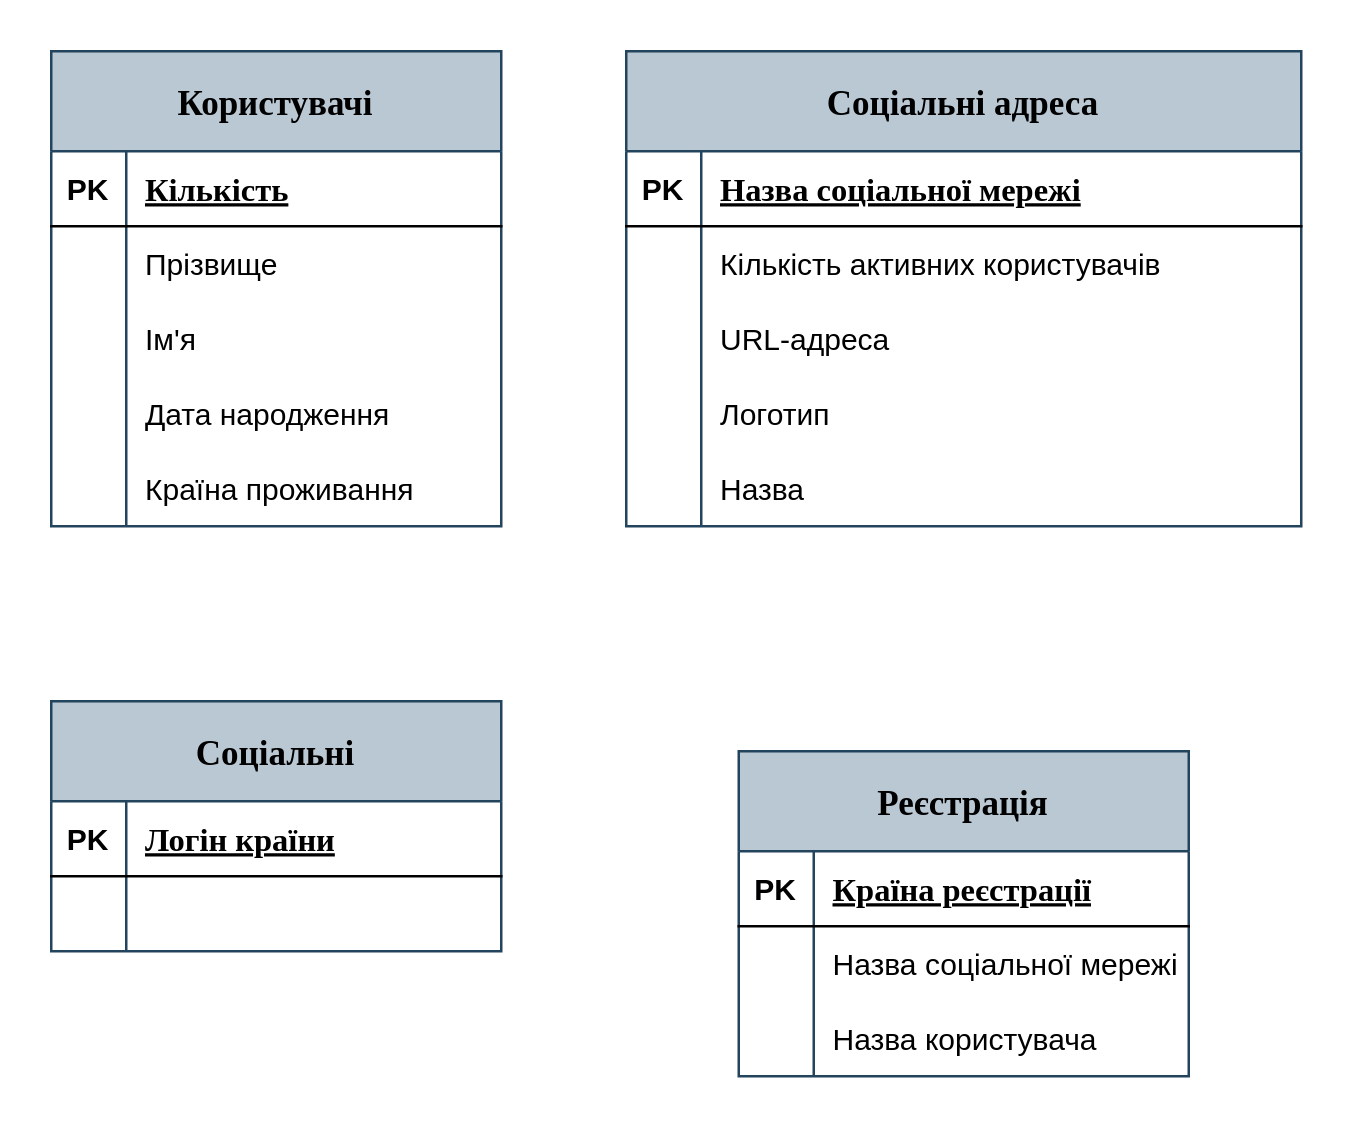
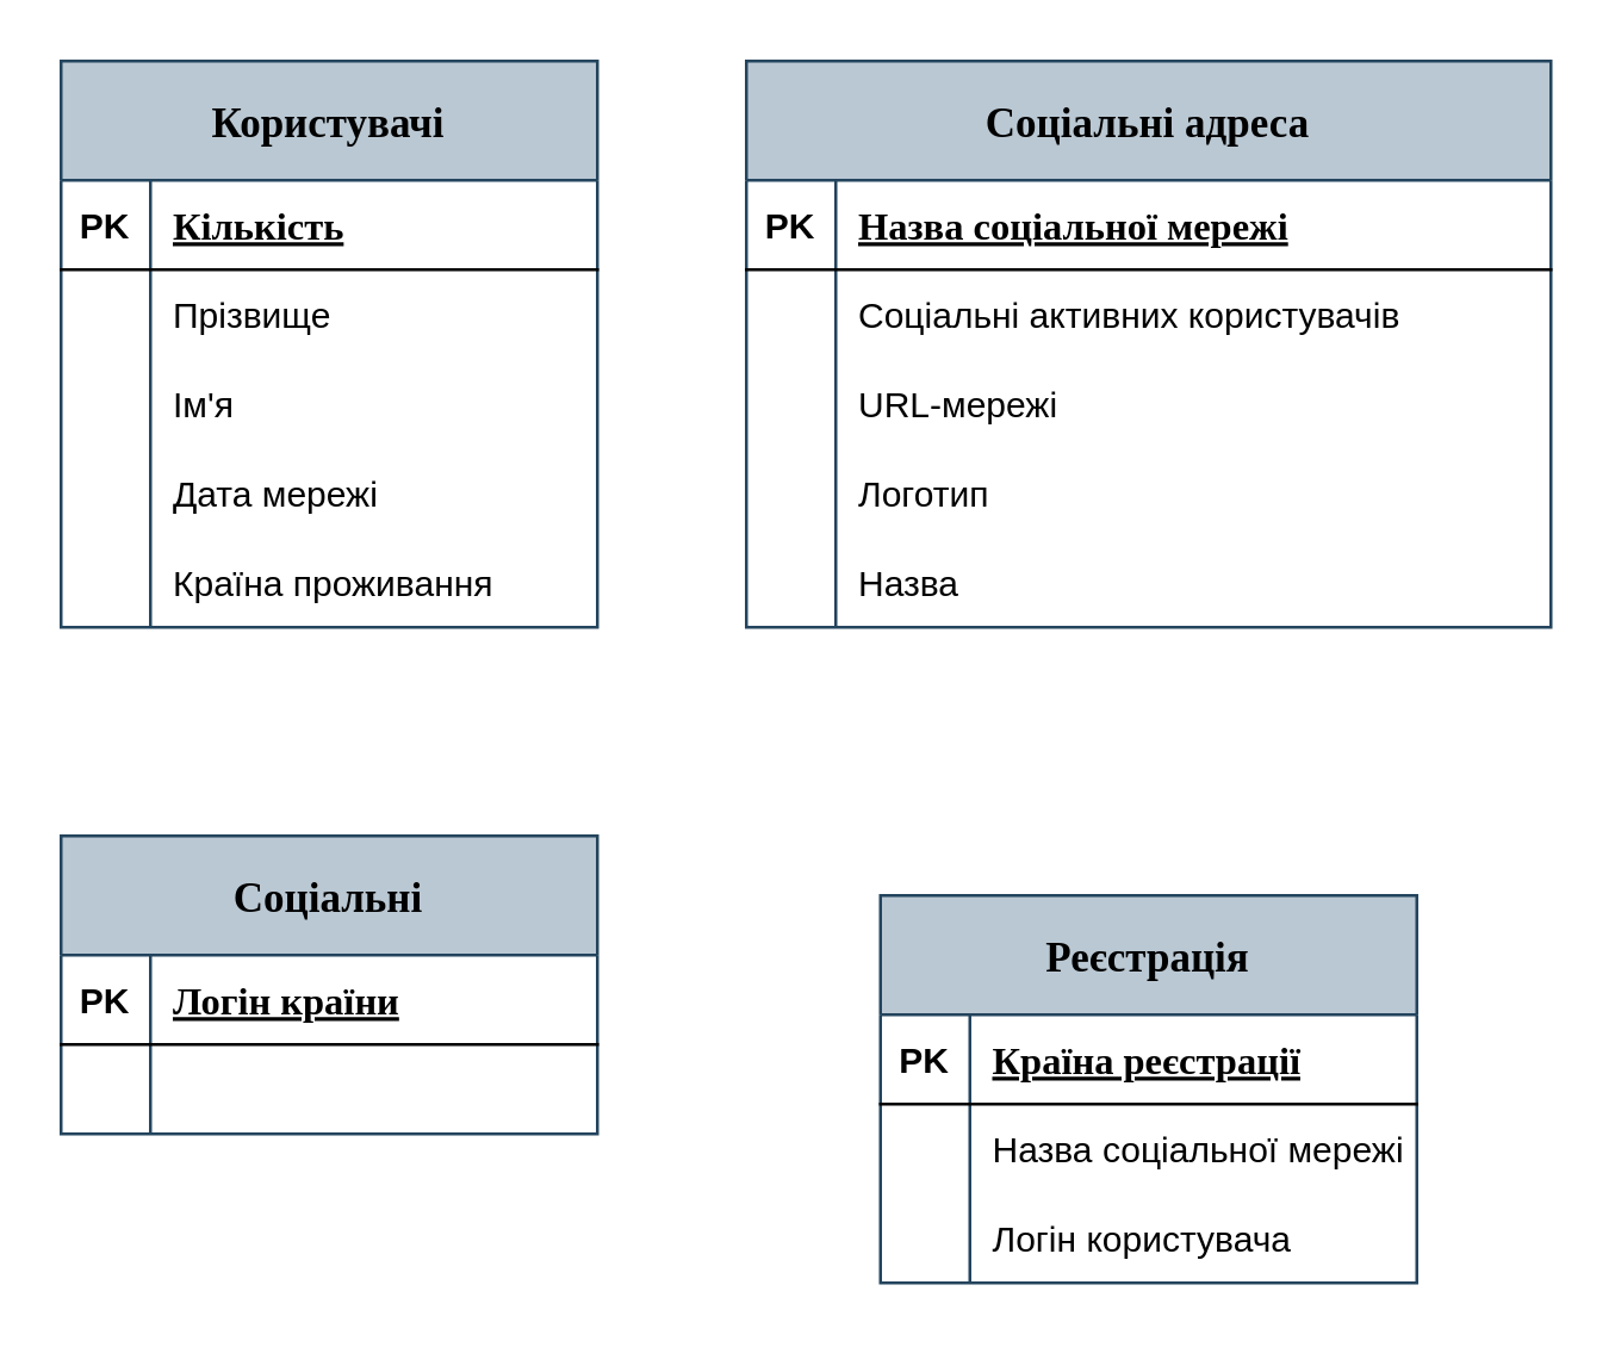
  <mxCell id="0" />
  <mxCell id="1" parent="0" />
  <mxCell id="2" value="Користувачі" style="shape=table;startSize=40;container=1;collapsible=1;childLayout=tableLayout;fixedRows=1;rowLines=0;fontStyle=1;align=center;resizeLast=1;fillColor=#bac8d3;strokeColor=#23445d;fontFamily=Verdana;fontSize=14;" vertex="1" parent="1"><mxGeometry x="20" y="20" width="180" height="190" as="geometry" /></mxCell>
  <mxCell id="3" value="" style="shape=tableRow;horizontal=0;startSize=0;swimlaneHead=0;swimlaneBody=0;fillColor=none;collapsible=0;dropTarget=0;points=[[0,0.5],[1,0.5]];portConstraint=eastwest;top=0;left=0;right=0;bottom=1;" vertex="1" parent="2"><mxGeometry y="40" width="180" height="30" as="geometry" /></mxCell>
  <mxCell id="4" value="PK" style="shape=partialRectangle;connectable=0;fillColor=none;top=0;left=0;bottom=0;right=0;fontStyle=1;overflow=hidden;" vertex="1" parent="3"><mxGeometry width="30" height="30" as="geometry"><mxRectangle width="30" height="30" as="alternateBounds" /></mxGeometry></mxCell>
  <mxCell id="5" value="Кількість" style="shape=partialRectangle;connectable=0;fillColor=none;top=0;left=0;bottom=0;right=0;align=left;spacingLeft=6;fontStyle=5;overflow=hidden;fontFamily=Verdana;fontSize=13;" vertex="1" parent="3"><mxGeometry x="30" width="150" height="30" as="geometry"><mxRectangle width="150" height="30" as="alternateBounds" /></mxGeometry></mxCell>
  <mxCell id="6" value="" style="shape=tableRow;horizontal=0;startSize=0;swimlaneHead=0;swimlaneBody=0;fillColor=none;collapsible=0;dropTarget=0;points=[[0,0.5],[1,0.5]];portConstraint=eastwest;top=0;left=0;right=0;bottom=0;" vertex="1" parent="2"><mxGeometry y="70" width="180" height="30" as="geometry" /></mxCell>
  <mxCell id="7" value="" style="shape=partialRectangle;connectable=0;fillColor=none;top=0;left=0;bottom=0;right=0;editable=1;overflow=hidden;" vertex="1" parent="6"><mxGeometry width="30" height="30" as="geometry"><mxRectangle width="30" height="30" as="alternateBounds" /></mxGeometry></mxCell>
  <mxCell id="8" value="Прізвище" style="shape=partialRectangle;connectable=0;fillColor=none;top=0;left=0;bottom=0;right=0;align=left;spacingLeft=6;overflow=hidden;" vertex="1" parent="6"><mxGeometry x="30" width="150" height="30" as="geometry"><mxRectangle width="150" height="30" as="alternateBounds" /></mxGeometry></mxCell>
  <mxCell id="9" value="" style="shape=tableRow;horizontal=0;startSize=0;swimlaneHead=0;swimlaneBody=0;fillColor=none;collapsible=0;dropTarget=0;points=[[0,0.5],[1,0.5]];portConstraint=eastwest;top=0;left=0;right=0;bottom=0;" vertex="1" parent="2"><mxGeometry y="100" width="180" height="30" as="geometry" /></mxCell>
  <mxCell id="10" value="" style="shape=partialRectangle;connectable=0;fillColor=none;top=0;left=0;bottom=0;right=0;editable=1;overflow=hidden;" vertex="1" parent="9"><mxGeometry width="30" height="30" as="geometry"><mxRectangle width="30" height="30" as="alternateBounds" /></mxGeometry></mxCell>
  <mxCell id="11" value="Ім'я" style="shape=partialRectangle;connectable=0;fillColor=none;top=0;left=0;bottom=0;right=0;align=left;spacingLeft=6;overflow=hidden;" vertex="1" parent="9"><mxGeometry x="30" width="150" height="30" as="geometry"><mxRectangle width="150" height="30" as="alternateBounds" /></mxGeometry></mxCell>
  <mxCell id="12" value="" style="shape=tableRow;horizontal=0;startSize=0;swimlaneHead=0;swimlaneBody=0;fillColor=none;collapsible=0;dropTarget=0;points=[[0,0.5],[1,0.5]];portConstraint=eastwest;top=0;left=0;right=0;bottom=0;" vertex="1" parent="2"><mxGeometry y="130" width="180" height="30" as="geometry" /></mxCell>
  <mxCell id="13" value="" style="shape=partialRectangle;connectable=0;fillColor=none;top=0;left=0;bottom=0;right=0;editable=1;overflow=hidden;" vertex="1" parent="12"><mxGeometry width="30" height="30" as="geometry"><mxRectangle width="30" height="30" as="alternateBounds" /></mxGeometry></mxCell>
- <mxCell id="14" value="Дата народження" style="shape=partialRectangle;connectable=0;fillColor=none;top=0;left=0;bottom=0;right=0;align=left;spacingLeft=6;overflow=hidden;" vertex="1" parent="12"><mxGeometry x="30" width="150" height="30" as="geometry"><mxRectangle width="150" height="30" as="alternateBounds" /></mxGeometry></mxCell>
+ <mxCell id="14" value="Дата мережі" style="shape=partialRectangle;connectable=0;fillColor=none;top=0;left=0;bottom=0;right=0;align=left;spacingLeft=6;overflow=hidden;" vertex="1" parent="12"><mxGeometry x="30" width="150" height="30" as="geometry"><mxRectangle width="150" height="30" as="alternateBounds" /></mxGeometry></mxCell>
  <mxCell id="15" value="" style="shape=tableRow;horizontal=0;startSize=0;swimlaneHead=0;swimlaneBody=0;fillColor=none;collapsible=0;dropTarget=0;points=[[0,0.5],[1,0.5]];portConstraint=eastwest;top=0;left=0;right=0;bottom=0;" vertex="1" parent="2"><mxGeometry y="160" width="180" height="30" as="geometry" /></mxCell>
  <mxCell id="16" value="" style="shape=partialRectangle;connectable=0;fillColor=none;top=0;left=0;bottom=0;right=0;editable=1;overflow=hidden;" vertex="1" parent="15"><mxGeometry width="30" height="30" as="geometry"><mxRectangle width="30" height="30" as="alternateBounds" /></mxGeometry></mxCell>
  <mxCell id="17" value="Країна проживання" style="shape=partialRectangle;connectable=0;fillColor=none;top=0;left=0;bottom=0;right=0;align=left;spacingLeft=6;overflow=hidden;" vertex="1" parent="15"><mxGeometry x="30" width="150" height="30" as="geometry"><mxRectangle width="150" height="30" as="alternateBounds" /></mxGeometry></mxCell>
  <mxCell id="18" value="Соціальні адреса" style="shape=table;startSize=40;container=1;collapsible=1;childLayout=tableLayout;fixedRows=1;rowLines=0;fontStyle=1;align=center;resizeLast=1;fillColor=#bac8d3;strokeColor=#23445d;fontFamily=Verdana;fontSize=14;" vertex="1" parent="1"><mxGeometry x="250" y="20" width="270" height="190" as="geometry" /></mxCell>
  <mxCell id="19" value="" style="shape=tableRow;horizontal=0;startSize=0;swimlaneHead=0;swimlaneBody=0;fillColor=none;collapsible=0;dropTarget=0;points=[[0,0.5],[1,0.5]];portConstraint=eastwest;top=0;left=0;right=0;bottom=1;" vertex="1" parent="18"><mxGeometry y="40" width="270" height="30" as="geometry" /></mxCell>
  <mxCell id="20" value="PK" style="shape=partialRectangle;connectable=0;fillColor=none;top=0;left=0;bottom=0;right=0;fontStyle=1;overflow=hidden;" vertex="1" parent="19"><mxGeometry width="30" height="30" as="geometry"><mxRectangle width="30" height="30" as="alternateBounds" /></mxGeometry></mxCell>
  <mxCell id="21" value="Назва соціальної мережі" style="shape=partialRectangle;connectable=0;fillColor=none;top=0;left=0;bottom=0;right=0;align=left;spacingLeft=6;fontStyle=5;overflow=hidden;fontFamily=Verdana;fontSize=13;" vertex="1" parent="19"><mxGeometry x="30" width="240" height="30" as="geometry"><mxRectangle width="240" height="30" as="alternateBounds" /></mxGeometry></mxCell>
  <mxCell id="22" value="" style="shape=tableRow;horizontal=0;startSize=0;swimlaneHead=0;swimlaneBody=0;fillColor=none;collapsible=0;dropTarget=0;points=[[0,0.5],[1,0.5]];portConstraint=eastwest;top=0;left=0;right=0;bottom=0;" vertex="1" parent="18"><mxGeometry y="70" width="270" height="30" as="geometry" /></mxCell>
  <mxCell id="23" value="" style="shape=partialRectangle;connectable=0;fillColor=none;top=0;left=0;bottom=0;right=0;editable=1;overflow=hidden;" vertex="1" parent="22"><mxGeometry width="30" height="30" as="geometry"><mxRectangle width="30" height="30" as="alternateBounds" /></mxGeometry></mxCell>
- <mxCell id="24" value="Кількість активних користувачів" style="shape=partialRectangle;connectable=0;fillColor=none;top=0;left=0;bottom=0;right=0;align=left;spacingLeft=6;overflow=hidden;" vertex="1" parent="22"><mxGeometry x="30" width="240" height="30" as="geometry"><mxRectangle width="240" height="30" as="alternateBounds" /></mxGeometry></mxCell>
+ <mxCell id="24" value="Соціальні активних користувачів" style="shape=partialRectangle;connectable=0;fillColor=none;top=0;left=0;bottom=0;right=0;align=left;spacingLeft=6;overflow=hidden;" vertex="1" parent="22"><mxGeometry x="30" width="240" height="30" as="geometry"><mxRectangle width="240" height="30" as="alternateBounds" /></mxGeometry></mxCell>
  <mxCell id="25" value="" style="shape=tableRow;horizontal=0;startSize=0;swimlaneHead=0;swimlaneBody=0;fillColor=none;collapsible=0;dropTarget=0;points=[[0,0.5],[1,0.5]];portConstraint=eastwest;top=0;left=0;right=0;bottom=0;" vertex="1" parent="18"><mxGeometry y="100" width="270" height="30" as="geometry" /></mxCell>
  <mxCell id="26" value="" style="shape=partialRectangle;connectable=0;fillColor=none;top=0;left=0;bottom=0;right=0;editable=1;overflow=hidden;" vertex="1" parent="25"><mxGeometry width="30" height="30" as="geometry"><mxRectangle width="30" height="30" as="alternateBounds" /></mxGeometry></mxCell>
- <mxCell id="27" value="URL-адреса" style="shape=partialRectangle;connectable=0;fillColor=none;top=0;left=0;bottom=0;right=0;align=left;spacingLeft=6;overflow=hidden;" vertex="1" parent="25"><mxGeometry x="30" width="240" height="30" as="geometry"><mxRectangle width="240" height="30" as="alternateBounds" /></mxGeometry></mxCell>
+ <mxCell id="27" value="URL-мережі" style="shape=partialRectangle;connectable=0;fillColor=none;top=0;left=0;bottom=0;right=0;align=left;spacingLeft=6;overflow=hidden;" vertex="1" parent="25"><mxGeometry x="30" width="240" height="30" as="geometry"><mxRectangle width="240" height="30" as="alternateBounds" /></mxGeometry></mxCell>
  <mxCell id="28" value="" style="shape=tableRow;horizontal=0;startSize=0;swimlaneHead=0;swimlaneBody=0;fillColor=none;collapsible=0;dropTarget=0;points=[[0,0.5],[1,0.5]];portConstraint=eastwest;top=0;left=0;right=0;bottom=0;" vertex="1" parent="18"><mxGeometry y="130" width="270" height="30" as="geometry" /></mxCell>
  <mxCell id="29" value="" style="shape=partialRectangle;connectable=0;fillColor=none;top=0;left=0;bottom=0;right=0;editable=1;overflow=hidden;" vertex="1" parent="28"><mxGeometry width="30" height="30" as="geometry"><mxRectangle width="30" height="30" as="alternateBounds" /></mxGeometry></mxCell>
  <mxCell id="30" value="Логотип" style="shape=partialRectangle;connectable=0;fillColor=none;top=0;left=0;bottom=0;right=0;align=left;spacingLeft=6;overflow=hidden;" vertex="1" parent="28"><mxGeometry x="30" width="240" height="30" as="geometry"><mxRectangle width="240" height="30" as="alternateBounds" /></mxGeometry></mxCell>
  <mxCell id="31" value="" style="shape=tableRow;horizontal=0;startSize=0;swimlaneHead=0;swimlaneBody=0;fillColor=none;collapsible=0;dropTarget=0;points=[[0,0.5],[1,0.5]];portConstraint=eastwest;top=0;left=0;right=0;bottom=0;" vertex="1" parent="18"><mxGeometry y="160" width="270" height="30" as="geometry" /></mxCell>
  <mxCell id="32" value="" style="shape=partialRectangle;connectable=0;fillColor=none;top=0;left=0;bottom=0;right=0;editable=1;overflow=hidden;" vertex="1" parent="31"><mxGeometry width="30" height="30" as="geometry"><mxRectangle width="30" height="30" as="alternateBounds" /></mxGeometry></mxCell>
  <mxCell id="33" value="Назва" style="shape=partialRectangle;connectable=0;fillColor=none;top=0;left=0;bottom=0;right=0;align=left;spacingLeft=6;overflow=hidden;" vertex="1" parent="31"><mxGeometry x="30" width="240" height="30" as="geometry"><mxRectangle width="240" height="30" as="alternateBounds" /></mxGeometry></mxCell>
  <mxCell id="34" value="Соціальні" style="shape=table;startSize=40;container=1;collapsible=1;childLayout=tableLayout;fixedRows=1;rowLines=0;fontStyle=1;align=center;resizeLast=1;fillColor=#bac8d3;strokeColor=#23445d;fontFamily=Verdana;fontSize=14;" vertex="1" parent="1"><mxGeometry x="20" y="280" width="180" height="100" as="geometry" /></mxCell>
  <mxCell id="35" value="" style="shape=tableRow;horizontal=0;startSize=0;swimlaneHead=0;swimlaneBody=0;fillColor=none;collapsible=0;dropTarget=0;points=[[0,0.5],[1,0.5]];portConstraint=eastwest;top=0;left=0;right=0;bottom=1;" vertex="1" parent="34"><mxGeometry y="40" width="180" height="30" as="geometry" /></mxCell>
  <mxCell id="36" value="PK" style="shape=partialRectangle;connectable=0;fillColor=none;top=0;left=0;bottom=0;right=0;fontStyle=1;overflow=hidden;" vertex="1" parent="35"><mxGeometry width="30" height="30" as="geometry"><mxRectangle width="30" height="30" as="alternateBounds" /></mxGeometry></mxCell>
  <mxCell id="37" value="Логін країни" style="shape=partialRectangle;connectable=0;fillColor=none;top=0;left=0;bottom=0;right=0;align=left;spacingLeft=6;fontStyle=5;overflow=hidden;fontFamily=Verdana;fontSize=13;" vertex="1" parent="35"><mxGeometry x="30" width="150" height="30" as="geometry"><mxRectangle width="150" height="30" as="alternateBounds" /></mxGeometry></mxCell>
  <mxCell id="38" value="" style="shape=tableRow;horizontal=0;startSize=0;swimlaneHead=0;swimlaneBody=0;fillColor=none;collapsible=0;dropTarget=0;points=[[0,0.5],[1,0.5]];portConstraint=eastwest;top=0;left=0;right=0;bottom=0;" vertex="1" parent="34"><mxGeometry y="70" width="180" height="30" as="geometry" /></mxCell>
  <mxCell id="39" value="" style="shape=partialRectangle;connectable=0;fillColor=none;top=0;left=0;bottom=0;right=0;editable=1;overflow=hidden;" vertex="1" parent="38"><mxGeometry width="30" height="30" as="geometry"><mxRectangle width="30" height="30" as="alternateBounds" /></mxGeometry></mxCell>
  <mxCell id="40" value="" style="shape=partialRectangle;connectable=0;fillColor=none;top=0;left=0;bottom=0;right=0;align=left;spacingLeft=6;overflow=hidden;" vertex="1" parent="38"><mxGeometry x="30" width="150" height="30" as="geometry"><mxRectangle width="150" height="30" as="alternateBounds" /></mxGeometry></mxCell>
  <mxCell id="41" value="Реєстрація" style="shape=table;startSize=40;container=1;collapsible=1;childLayout=tableLayout;fixedRows=1;rowLines=0;fontStyle=1;align=center;resizeLast=1;fillColor=#bac8d3;strokeColor=#23445d;fontFamily=Verdana;fontSize=14;" vertex="1" parent="1"><mxGeometry x="295" y="300" width="180" height="130" as="geometry" /></mxCell>
  <mxCell id="42" value="" style="shape=tableRow;horizontal=0;startSize=0;swimlaneHead=0;swimlaneBody=0;fillColor=none;collapsible=0;dropTarget=0;points=[[0,0.5],[1,0.5]];portConstraint=eastwest;top=0;left=0;right=0;bottom=1;" vertex="1" parent="41"><mxGeometry y="40" width="180" height="30" as="geometry" /></mxCell>
  <mxCell id="43" value="PK" style="shape=partialRectangle;connectable=0;fillColor=none;top=0;left=0;bottom=0;right=0;fontStyle=1;overflow=hidden;" vertex="1" parent="42"><mxGeometry width="30" height="30" as="geometry"><mxRectangle width="30" height="30" as="alternateBounds" /></mxGeometry></mxCell>
  <mxCell id="44" value="Країна реєстрації" style="shape=partialRectangle;connectable=0;fillColor=none;top=0;left=0;bottom=0;right=0;align=left;spacingLeft=6;fontStyle=5;overflow=hidden;fontFamily=Verdana;fontSize=13;" vertex="1" parent="42"><mxGeometry x="30" width="150" height="30" as="geometry"><mxRectangle width="150" height="30" as="alternateBounds" /></mxGeometry></mxCell>
  <mxCell id="45" value="" style="shape=tableRow;horizontal=0;startSize=0;swimlaneHead=0;swimlaneBody=0;fillColor=none;collapsible=0;dropTarget=0;points=[[0,0.5],[1,0.5]];portConstraint=eastwest;top=0;left=0;right=0;bottom=0;" vertex="1" parent="41"><mxGeometry y="70" width="180" height="30" as="geometry" /></mxCell>
  <mxCell id="46" value="" style="shape=partialRectangle;connectable=0;fillColor=none;top=0;left=0;bottom=0;right=0;editable=1;overflow=hidden;" vertex="1" parent="45"><mxGeometry width="30" height="30" as="geometry"><mxRectangle width="30" height="30" as="alternateBounds" /></mxGeometry></mxCell>
  <mxCell id="47" value="Назва соціальної мережі" style="shape=partialRectangle;connectable=0;fillColor=none;top=0;left=0;bottom=0;right=0;align=left;spacingLeft=6;overflow=hidden;" vertex="1" parent="45"><mxGeometry x="30" width="150" height="30" as="geometry"><mxRectangle width="150" height="30" as="alternateBounds" /></mxGeometry></mxCell>
  <mxCell id="48" value="" style="shape=tableRow;horizontal=0;startSize=0;swimlaneHead=0;swimlaneBody=0;fillColor=none;collapsible=0;dropTarget=0;points=[[0,0.5],[1,0.5]];portConstraint=eastwest;top=0;left=0;right=0;bottom=0;" vertex="1" parent="41"><mxGeometry y="100" width="180" height="30" as="geometry" /></mxCell>
  <mxCell id="49" value="" style="shape=partialRectangle;connectable=0;fillColor=none;top=0;left=0;bottom=0;right=0;editable=1;overflow=hidden;" vertex="1" parent="48"><mxGeometry width="30" height="30" as="geometry"><mxRectangle width="30" height="30" as="alternateBounds" /></mxGeometry></mxCell>
- <mxCell id="50" value="Назва користувача" style="shape=partialRectangle;connectable=0;fillColor=none;top=0;left=0;bottom=0;right=0;align=left;spacingLeft=6;overflow=hidden;" vertex="1" parent="48"><mxGeometry x="30" width="150" height="30" as="geometry"><mxRectangle width="150" height="30" as="alternateBounds" /></mxGeometry></mxCell>
+ <mxCell id="50" value="Логін користувача" style="shape=partialRectangle;connectable=0;fillColor=none;top=0;left=0;bottom=0;right=0;align=left;spacingLeft=6;overflow=hidden;" vertex="1" parent="48"><mxGeometry x="30" width="150" height="30" as="geometry"><mxRectangle width="150" height="30" as="alternateBounds" /></mxGeometry></mxCell>
